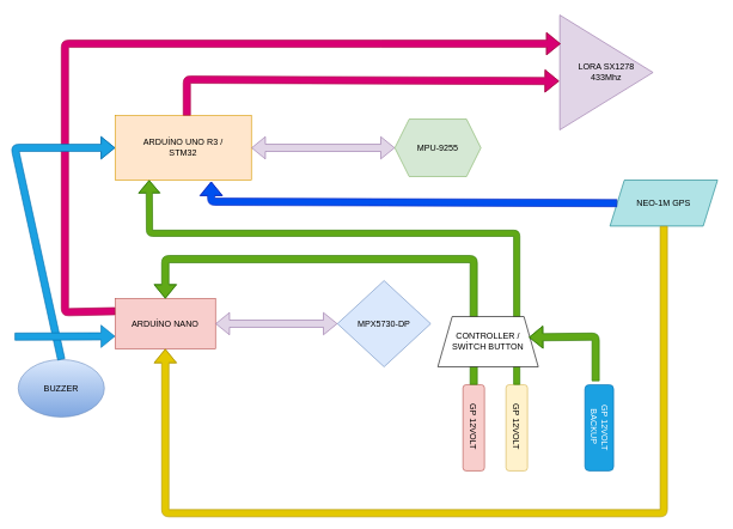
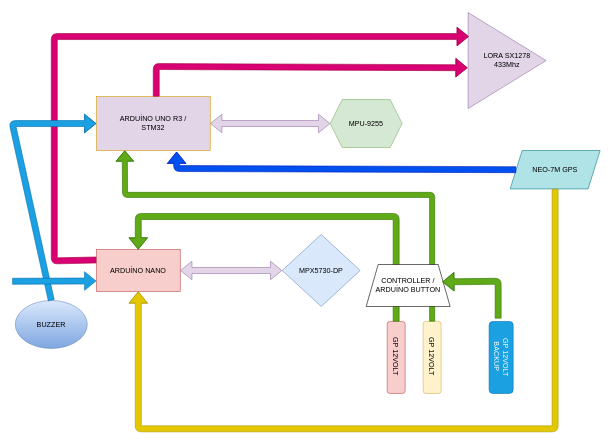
  <mxCell id="0" />
  <mxCell id="1" parent="0" />
- <mxCell id="2" value="ARDUİNO UNO R3 / &lt;br&gt;STM32" style="rounded=0;whiteSpace=wrap;html=1;align=center;fillColor=#ffe6cc;strokeColor=#d79b00;" parent="1" vertex="1"><mxGeometry x="160" y="160" width="190" height="90" as="geometry" /></mxCell>
+ <mxCell id="2" value="ARDUİNO UNO R3 / &lt;br&gt;STM32" style="rounded=0;whiteSpace=wrap;html=1;align=center;fillColor=#e1d5e7;strokeColor=#d79b00;" parent="1" vertex="1"><mxGeometry x="160" y="160" width="190" height="90" as="geometry" /></mxCell>
  <mxCell id="3" value="" style="shape=flexArrow;endArrow=classic;startArrow=classic;html=1;fillColor=#e1d5e7;strokeColor=#9673a6;exitX=1;exitY=0.5;exitDx=0;exitDy=0;entryX=0;entryY=0.5;entryDx=0;entryDy=0;" parent="1" source="2" target="4" edge="1"><mxGeometry width="50" height="50" relative="1" as="geometry"><mxPoint x="364" y="204.5" as="sourcePoint" /><mxPoint x="534" y="204.5" as="targetPoint" /></mxGeometry></mxCell>
  <mxCell id="4" value="MPU-9255" style="shape=hexagon;perimeter=hexagonPerimeter2;whiteSpace=wrap;html=1;fixedSize=1;fillColor=#d5e8d4;strokeColor=#82b366;" parent="1" vertex="1"><mxGeometry x="550" y="165" width="120" height="80" as="geometry" /></mxCell>
  <mxCell id="5" value="ARDUİNO NANO" style="rounded=0;whiteSpace=wrap;html=1;fillColor=#f8cecc;strokeColor=#b85450;" parent="1" vertex="1"><mxGeometry x="160" y="415" width="140" height="70" as="geometry" /></mxCell>
  <mxCell id="6" value="" style="shape=flexArrow;endArrow=classic;startArrow=classic;html=1;fillColor=#e1d5e7;strokeColor=#9673a6;exitX=1;exitY=0.5;exitDx=0;exitDy=0;entryX=0;entryY=0.5;entryDx=0;entryDy=0;" parent="1" source="5" target="7" edge="1"><mxGeometry width="50" height="50" relative="1" as="geometry"><mxPoint x="320" y="450" as="sourcePoint" /><mxPoint x="450" y="450" as="targetPoint" /></mxGeometry></mxCell>
  <mxCell id="7" value="MPX5730-DP" style="rhombus;whiteSpace=wrap;html=1;fillColor=#dae8fc;strokeColor=#6c8ebf;" parent="1" vertex="1"><mxGeometry x="470" y="390" width="130" height="120" as="geometry" /></mxCell>
  <mxCell id="8" value="GP 12VOLT&amp;nbsp;" style="rounded=1;whiteSpace=wrap;html=1;rotation=90;fillColor=#f8cecc;strokeColor=#b85450;" parent="1" vertex="1"><mxGeometry x="600" y="580" width="120" height="30" as="geometry" /></mxCell>
  <mxCell id="9" value="GP 12VOLT BACKUP&amp;nbsp;" style="rounded=1;whiteSpace=wrap;html=1;rotation=90;fillColor=#1ba1e2;strokeColor=#006EAF;fontColor=#ffffff;" parent="1" vertex="1"><mxGeometry x="775" y="575" width="120" height="40" as="geometry" /></mxCell>
  <mxCell id="10" value="GP 12VOLT&amp;nbsp;" style="rounded=1;whiteSpace=wrap;html=1;rotation=90;fillColor=#fff2cc;strokeColor=#d6b656;" parent="1" vertex="1"><mxGeometry x="660" y="580" width="120" height="30" as="geometry" /></mxCell>
  <mxCell id="11" value="" style="shape=flexArrow;endArrow=classic;html=1;entryX=0.5;entryY=0;entryDx=0;entryDy=0;exitX=0;exitY=0.5;exitDx=0;exitDy=0;fillColor=#60a917;strokeColor=#2D7600;" parent="1" source="8" target="5" edge="1"><mxGeometry width="50" height="50" relative="1" as="geometry"><mxPoint x="660" y="445" as="sourcePoint" /><mxPoint x="230" y="360" as="targetPoint" /><Array as="points"><mxPoint x="660" y="360" /><mxPoint x="230" y="360" /></Array></mxGeometry></mxCell>
  <mxCell id="12" value="" style="shape=flexArrow;endArrow=classic;html=1;width=8.571;endSize=5.474;exitX=0;exitY=0.5;exitDx=0;exitDy=0;entryX=0.25;entryY=1;entryDx=0;entryDy=0;fillColor=#60a917;strokeColor=#2D7600;" parent="1" source="10" target="2" edge="1"><mxGeometry width="50" height="50" relative="1" as="geometry"><mxPoint x="720" y="450" as="sourcePoint" /><mxPoint x="292" y="249" as="targetPoint" /><Array as="points"><mxPoint x="720" y="324" /><mxPoint x="208" y="324" /></Array></mxGeometry></mxCell>
- <mxCell id="13" value="CONTROLLER /&lt;br&gt;SWİTCH BUTTON" style="shape=trapezoid;perimeter=trapezoidPerimeter;whiteSpace=wrap;html=1;fixedSize=1;" parent="1" vertex="1"><mxGeometry x="610" y="440" width="140" height="70" as="geometry" /></mxCell>
+ <mxCell id="13" value="CONTROLLER /&lt;br&gt;ARDUİNO BUTTON" style="shape=trapezoid;perimeter=trapezoidPerimeter;whiteSpace=wrap;html=1;fixedSize=1;" parent="1" vertex="1"><mxGeometry x="610" y="440" width="140" height="70" as="geometry" /></mxCell>
  <mxCell id="14" value="" style="shape=flexArrow;endArrow=classic;html=1;entryX=0.907;entryY=0.414;entryDx=0;entryDy=0;entryPerimeter=0;fillColor=#60a917;strokeColor=#2D7600;" parent="1" target="13" edge="1"><mxGeometry width="50" height="50" relative="1" as="geometry"><mxPoint x="830" y="530" as="sourcePoint" /><mxPoint x="830" y="460" as="targetPoint" /><Array as="points"><mxPoint x="830" y="468" /></Array></mxGeometry></mxCell>
  <mxCell id="15" value="LORA SX1278&lt;br&gt;433Mhz" style="triangle;whiteSpace=wrap;html=1;fillColor=#e1d5e7;strokeColor=#9673a6;" parent="1" vertex="1"><mxGeometry x="780" y="20" width="130" height="160" as="geometry" /></mxCell>
  <mxCell id="16" value="" style="shape=flexArrow;endArrow=classic;html=1;exitX=0;exitY=0.25;exitDx=0;exitDy=0;fillColor=#d80073;strokeColor=#A50040;" parent="1" source="5" edge="1"><mxGeometry width="50" height="50" relative="1" as="geometry"><mxPoint x="210" y="500" as="sourcePoint" /><mxPoint x="781" y="60" as="targetPoint" /><Array as="points"><mxPoint x="90" y="434" /><mxPoint x="90" y="60" /><mxPoint x="530" y="60" /><mxPoint x="760" y="60" /></Array></mxGeometry></mxCell>
  <mxCell id="17" value="" style="shape=flexArrow;endArrow=classic;html=1;entryX=-0.008;entryY=0.575;entryDx=0;entryDy=0;entryPerimeter=0;fillColor=#d80073;strokeColor=#A50040;" parent="1" target="15" edge="1"><mxGeometry width="50" height="50" relative="1" as="geometry"><mxPoint x="260" y="160" as="sourcePoint" /><mxPoint x="770" y="110" as="targetPoint" /><Array as="points"><mxPoint x="260" y="110" /></Array></mxGeometry></mxCell>
- <mxCell id="18" value="NEO-1M GPS" style="shape=parallelogram;perimeter=parallelogramPerimeter;whiteSpace=wrap;html=1;fixedSize=1;fillColor=#b0e3e6;strokeColor=#0e8088;" parent="1" vertex="1"><mxGeometry x="850" y="250" width="150" height="64" as="geometry" /></mxCell>
+ <mxCell id="18" value="NEO-7M GPS" style="shape=parallelogram;perimeter=parallelogramPerimeter;whiteSpace=wrap;html=1;fixedSize=1;fillColor=#b0e3e6;strokeColor=#0e8088;" parent="1" vertex="1"><mxGeometry x="850" y="250" width="150" height="64" as="geometry" /></mxCell>
  <mxCell id="19" value="" style="shape=flexArrow;endArrow=classic;html=1;entryX=0.705;entryY=1.022;entryDx=0;entryDy=0;exitX=0;exitY=0.5;exitDx=0;exitDy=0;entryPerimeter=0;fillColor=#0050ef;strokeColor=#001DBC;" parent="1" source="18" target="2" edge="1"><mxGeometry width="50" height="50" relative="1" as="geometry"><mxPoint x="500" y="334" as="sourcePoint" /><mxPoint x="550" y="284" as="targetPoint" /><Array as="points"><mxPoint x="294" y="280" /></Array></mxGeometry></mxCell>
  <mxCell id="20" value="" style="shape=flexArrow;endArrow=classic;html=1;exitX=0.5;exitY=1;exitDx=0;exitDy=0;entryX=0.5;entryY=1;entryDx=0;entryDy=0;fillColor=#e3c800;strokeColor=#B09500;" parent="1" source="18" target="5" edge="1"><mxGeometry width="50" height="50" relative="1" as="geometry"><mxPoint x="930" y="424" as="sourcePoint" /><mxPoint x="920" y="714" as="targetPoint" /><Array as="points"><mxPoint x="925" y="714" /><mxPoint x="230" y="714" /></Array></mxGeometry></mxCell>
  <mxCell id="21" value="BUZZER" style="ellipse;whiteSpace=wrap;html=1;gradientColor=#7ea6e0;fillColor=#dae8fc;strokeColor=#6c8ebf;" parent="1" vertex="1"><mxGeometry x="25" y="500" width="120" height="80" as="geometry" /></mxCell>
  <mxCell id="22" value="" style="shape=flexArrow;endArrow=classic;html=1;exitX=0.5;exitY=0;exitDx=0;exitDy=0;entryX=0;entryY=0.5;entryDx=0;entryDy=0;fillColor=#1ba1e2;strokeColor=#006EAF;" parent="1" source="21" target="2" edge="1"><mxGeometry width="50" height="50" relative="1" as="geometry"><mxPoint x="10" y="475" as="sourcePoint" /><mxPoint x="20" y="184" as="targetPoint" /><Array as="points"><mxPoint x="20" y="205" /></Array></mxGeometry></mxCell>
  <mxCell id="23" value="" style="shape=flexArrow;endArrow=classic;html=1;entryX=0;entryY=0.75;entryDx=0;entryDy=0;fillColor=#1ba1e2;strokeColor=#006EAF;" parent="1" target="5" edge="1"><mxGeometry width="50" height="50" relative="1" as="geometry"><mxPoint x="20" y="468" as="sourcePoint" /><mxPoint x="130" y="524" as="targetPoint" /></mxGeometry></mxCell>
